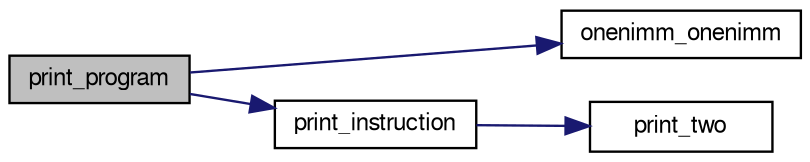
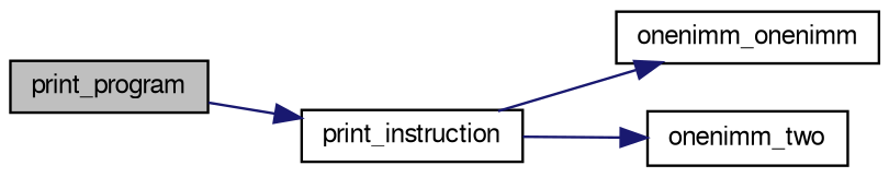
  digraph {
    rankdir=LR
    node [color=black fillcolor=white fontname=FreeSans fontsize=10 shape=record style=filled]
    edge [color=midnightblue fontname=FreeSans fontsize=10 labelfontname=FreeSans labelfontsize=10 style=solid]
    n1 [fillcolor=grey75 fontcolor=black height=0.2 label=print_program width=0.4]
    n2 [height=0.2 label=print_instruction width=0.4]
    n3 [height=0.2 label=onenimm_onenimm width=0.4]
-   n4 [height=0.2 label=print_two width=0.4]
+   n4 [height=0.2 label=onenimm_two width=0.4]
    n1 -> n2
-   n1 -> n3
+   n2 -> n3
    n2 -> n4
  }
